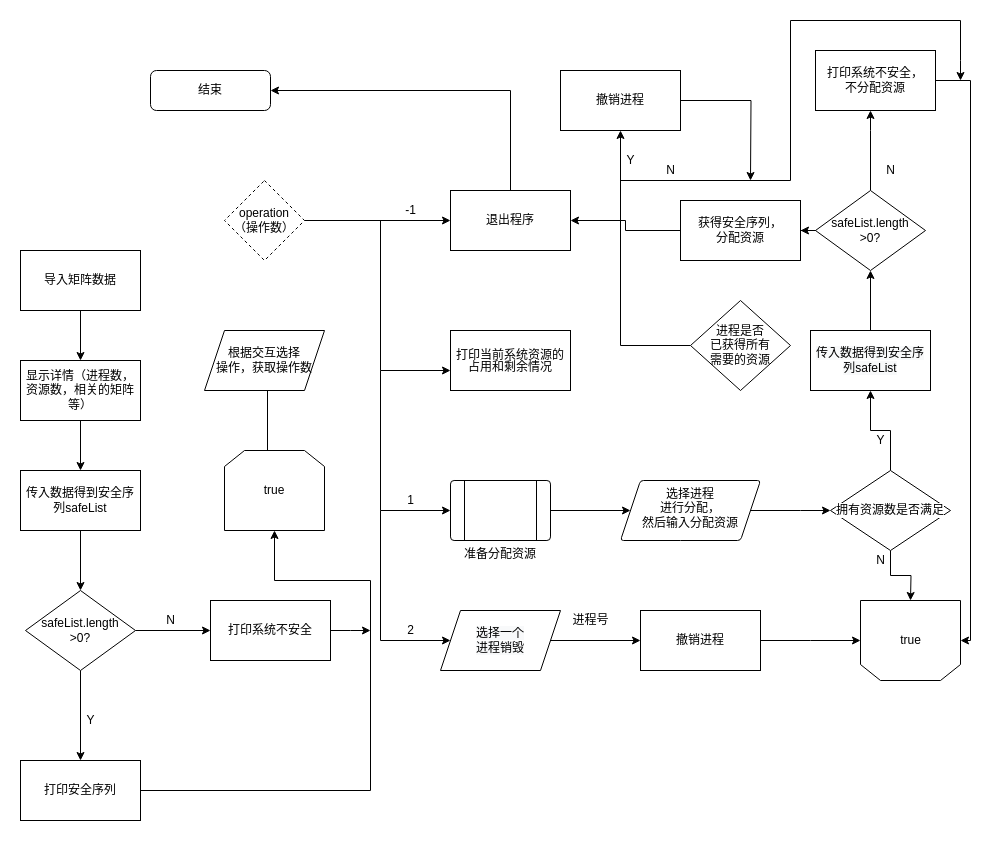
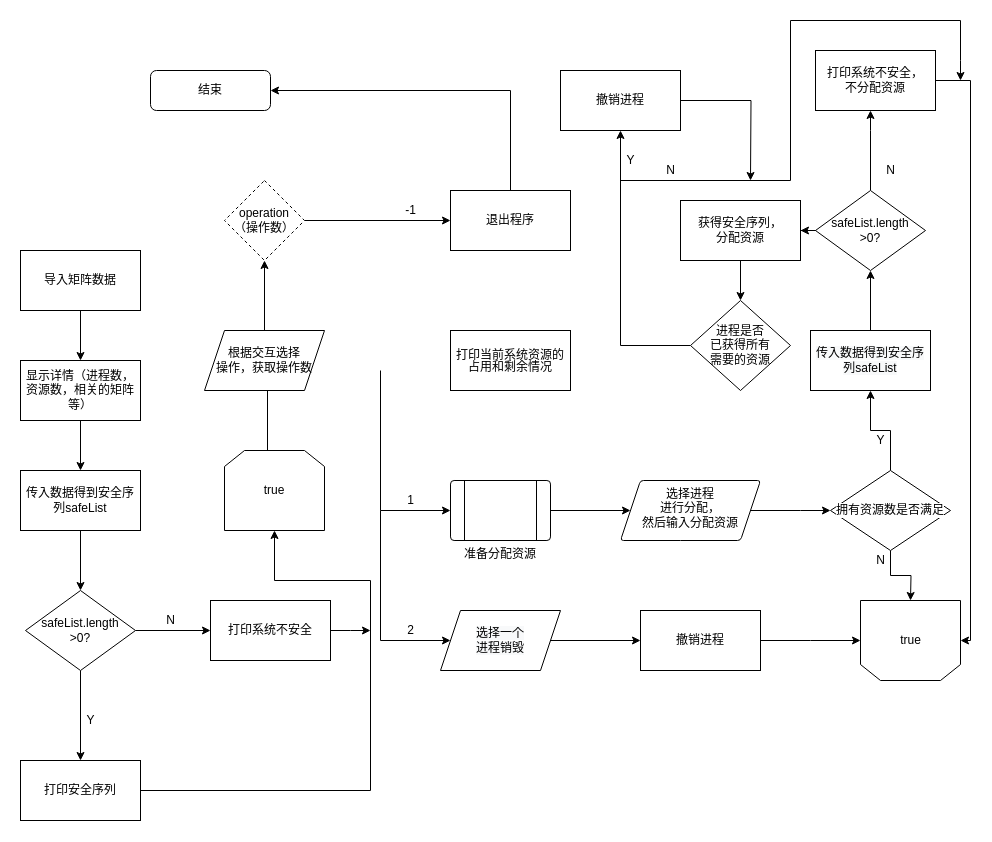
  <mxCell id="0" />
  <mxCell id="1" parent="0" />
  <mxCell id="2" value="结束" style="rounded=1;whiteSpace=wrap;html=1;fontSize=12;glass=0;strokeWidth=1;shadow=0;" parent="1" vertex="1"><mxGeometry x="150" y="70" width="120" height="40" as="geometry" /></mxCell>
  <mxCell id="3" value="" style="edgeStyle=orthogonalEdgeStyle;rounded=0;orthogonalLoop=1;jettySize=auto;html=1;" edge="1" parent="1" source="4" target="6"><mxGeometry relative="1" as="geometry" /></mxCell>
  <mxCell id="4" value="导入矩阵数据" style="rounded=0;whiteSpace=wrap;html=1;" vertex="1" parent="1"><mxGeometry x="20" y="250" width="120" height="60" as="geometry" /></mxCell>
  <mxCell id="5" value="" style="edgeStyle=orthogonalEdgeStyle;rounded=0;orthogonalLoop=1;jettySize=auto;html=1;" edge="1" parent="1" source="6" target="8"><mxGeometry relative="1" as="geometry" /></mxCell>
  <mxCell id="6" value="显示详情（进程数，资源数，相关的矩阵等）" style="whiteSpace=wrap;html=1;rounded=0;" vertex="1" parent="1"><mxGeometry x="20" y="360" width="120" height="60" as="geometry" /></mxCell>
  <mxCell id="7" value="" style="edgeStyle=orthogonalEdgeStyle;rounded=0;orthogonalLoop=1;jettySize=auto;html=1;" edge="1" parent="1" source="8" target="11"><mxGeometry relative="1" as="geometry" /></mxCell>
  <mxCell id="8" value="传入数据得到安全序列safeList" style="whiteSpace=wrap;html=1;rounded=0;" vertex="1" parent="1"><mxGeometry x="20" y="470" width="120" height="60" as="geometry" /></mxCell>
  <mxCell id="9" value="" style="edgeStyle=orthogonalEdgeStyle;rounded=0;orthogonalLoop=1;jettySize=auto;html=1;" edge="1" parent="1" source="11" target="13"><mxGeometry relative="1" as="geometry" /></mxCell>
  <mxCell id="10" value="" style="edgeStyle=orthogonalEdgeStyle;rounded=0;orthogonalLoop=1;jettySize=auto;html=1;" edge="1" parent="1" source="11" target="15"><mxGeometry relative="1" as="geometry" /></mxCell>
  <mxCell id="11" value="safeList.length&lt;br&gt;&amp;gt;0?" style="rhombus;whiteSpace=wrap;html=1;rounded=0;" vertex="1" parent="1"><mxGeometry x="25" y="590" width="110" height="80" as="geometry" /></mxCell>
  <mxCell id="12" style="edgeStyle=orthogonalEdgeStyle;rounded=0;orthogonalLoop=1;jettySize=auto;html=1;entryX=0.5;entryY=1;entryDx=0;entryDy=0;" edge="1" parent="1" source="13" target="19"><mxGeometry relative="1" as="geometry"><mxPoint x="370" y="540" as="targetPoint" /><Array as="points"><mxPoint x="370" y="790" /><mxPoint x="370" y="580" /><mxPoint x="274" y="580" /></Array></mxGeometry></mxCell>
  <mxCell id="13" value="打印安全序列" style="whiteSpace=wrap;html=1;rounded=0;" vertex="1" parent="1"><mxGeometry x="20" y="760" width="120" height="60" as="geometry" /></mxCell>
  <mxCell id="14" style="edgeStyle=orthogonalEdgeStyle;rounded=0;orthogonalLoop=1;jettySize=auto;html=1;" edge="1" parent="1" source="15"><mxGeometry relative="1" as="geometry"><mxPoint x="370" y="630" as="targetPoint" /></mxGeometry></mxCell>
  <mxCell id="15" value="打印系统不安全" style="whiteSpace=wrap;html=1;rounded=0;" vertex="1" parent="1"><mxGeometry x="210" y="600" width="120" height="60" as="geometry" /></mxCell>
  <mxCell id="16" value="Y" style="text;html=1;align=center;verticalAlign=middle;resizable=0;points=[];autosize=1;strokeColor=none;fillColor=none;" vertex="1" parent="1"><mxGeometry x="80" y="710" width="20" height="20" as="geometry" /></mxCell>
  <mxCell id="17" value="N" style="text;html=1;align=center;verticalAlign=middle;resizable=0;points=[];autosize=1;strokeColor=none;fillColor=none;" vertex="1" parent="1"><mxGeometry x="160" y="610" width="20" height="20" as="geometry" /></mxCell>
  <mxCell id="18" value="" style="edgeStyle=orthogonalEdgeStyle;rounded=0;orthogonalLoop=1;jettySize=auto;html=1;exitX=0.5;exitY=0;exitDx=0;exitDy=0;entryX=0.442;entryY=1;entryDx=0;entryDy=0;entryPerimeter=0;" edge="1" parent="1" source="19" target="21"><mxGeometry relative="1" as="geometry"><mxPoint x="410" y="350" as="targetPoint" /><Array as="points"><mxPoint x="267" y="450" /><mxPoint x="267" y="330" /></Array></mxGeometry></mxCell>
  <mxCell id="19" value="true" style="shape=loopLimit;whiteSpace=wrap;html=1;" vertex="1" parent="1"><mxGeometry x="224" y="450" width="100" height="80" as="geometry" /></mxCell>
+ <mxCell id="20" value="" style="edgeStyle=orthogonalEdgeStyle;rounded=0;orthogonalLoop=1;jettySize=auto;html=1;" edge="1" parent="1" source="21" target="25"><mxGeometry relative="1" as="geometry" /></mxCell>
  <mxCell id="21" value="根据交互选择&lt;br&gt;操作，获取操作数" style="shape=parallelogram;perimeter=parallelogramPerimeter;whiteSpace=wrap;html=1;fixedSize=1;" vertex="1" parent="1"><mxGeometry x="204" y="330" width="120" height="60" as="geometry" /></mxCell>
  <mxCell id="22" style="edgeStyle=orthogonalEdgeStyle;rounded=0;orthogonalLoop=1;jettySize=auto;html=1;exitX=0.5;exitY=1;exitDx=0;exitDy=0;" edge="1" parent="1" source="21" target="21"><mxGeometry relative="1" as="geometry" /></mxCell>
  <mxCell id="23" value="" style="edgeStyle=orthogonalEdgeStyle;rounded=0;orthogonalLoop=1;jettySize=auto;html=1;exitX=1;exitY=0.5;exitDx=0;exitDy=0;entryX=0;entryY=0.5;entryDx=0;entryDy=0;" edge="1" parent="1" source="25" target="27"><mxGeometry relative="1" as="geometry"><mxPoint x="430" y="300" as="targetPoint" /><Array as="points" /></mxGeometry></mxCell>
- <mxCell id="24" value="" style="edgeStyle=orthogonalEdgeStyle;rounded=0;orthogonalLoop=1;jettySize=auto;html=1;" edge="1" parent="1" source="25" target="28"><mxGeometry relative="1" as="geometry"><Array as="points"><mxPoint x="380" y="220" /><mxPoint x="380" y="370" /></Array></mxGeometry></mxCell>
  <mxCell id="25" value="operation&lt;br&gt;（操作数）" style="rhombus;whiteSpace=wrap;html=1;dashed=1;" vertex="1" parent="1"><mxGeometry x="224" y="180" width="80" height="80" as="geometry" /></mxCell>
  <mxCell id="26" value="" style="edgeStyle=orthogonalEdgeStyle;rounded=0;orthogonalLoop=1;jettySize=auto;html=1;fontFamily=Helvetica;fontSize=12;fontColor=#000000;entryX=1;entryY=0.5;entryDx=0;entryDy=0;" edge="1" parent="1" source="27" target="2"><mxGeometry relative="1" as="geometry"><mxPoint x="510" y="110" as="targetPoint" /><Array as="points"><mxPoint x="510" y="90" /></Array></mxGeometry></mxCell>
  <mxCell id="27" value="退出程序" style="whiteSpace=wrap;html=1;" vertex="1" parent="1"><mxGeometry x="450" y="190" width="120" height="60" as="geometry" /></mxCell>
  <mxCell id="28" value="&lt;p style=&quot;line-height: 1&quot;&gt;打印&lt;span style=&quot;background-color: rgb(255 , 255 , 255)&quot;&gt;当前系统资源的占用和剩余情况&lt;/span&gt;&lt;/p&gt;" style="whiteSpace=wrap;html=1;" vertex="1" parent="1"><mxGeometry x="450" y="330" width="120" height="60" as="geometry" /></mxCell>
  <mxCell id="29" value="" style="endArrow=classic;html=1;rounded=0;" edge="1" parent="1"><mxGeometry width="50" height="50" relative="1" as="geometry"><mxPoint x="380" y="370" as="sourcePoint" /><mxPoint x="450" y="510" as="targetPoint" /><Array as="points"><mxPoint x="380" y="510" /></Array></mxGeometry></mxCell>
  <mxCell id="30" value="" style="endArrow=classic;html=1;rounded=0;" edge="1" parent="1"><mxGeometry width="50" height="50" relative="1" as="geometry"><mxPoint x="380" y="510" as="sourcePoint" /><mxPoint x="450" y="640" as="targetPoint" /><Array as="points"><mxPoint x="380" y="640" /></Array></mxGeometry></mxCell>
  <mxCell id="31" value="-1" style="text;html=1;align=center;verticalAlign=middle;resizable=0;points=[];autosize=1;strokeColor=none;fillColor=none;" vertex="1" parent="1"><mxGeometry x="395" y="200" width="30" height="20" as="geometry" /></mxCell>
  <mxCell id="32" value="1" style="text;html=1;align=center;verticalAlign=middle;resizable=0;points=[];autosize=1;strokeColor=none;fillColor=none;" vertex="1" parent="1"><mxGeometry x="400" y="490" width="20" height="20" as="geometry" /></mxCell>
  <mxCell id="33" value="2" style="text;html=1;align=center;verticalAlign=middle;resizable=0;points=[];autosize=1;strokeColor=none;fillColor=none;" vertex="1" parent="1"><mxGeometry x="400" y="620" width="20" height="20" as="geometry" /></mxCell>
  <mxCell id="34" value="" style="edgeStyle=orthogonalEdgeStyle;rounded=0;orthogonalLoop=1;jettySize=auto;html=1;fontFamily=Helvetica;fontSize=12;fontColor=#000000;" edge="1" parent="1" source="35" target="44"><mxGeometry relative="1" as="geometry" /></mxCell>
  <mxCell id="35" value="准备分配资源" style="verticalLabelPosition=bottom;verticalAlign=top;html=1;shape=process;whiteSpace=wrap;rounded=1;size=0.14;arcSize=6;labelBackgroundColor=#FFFFFF;fontFamily=Helvetica;fontSize=12;fontColor=#000000;" vertex="1" parent="1"><mxGeometry x="450" y="480" width="100" height="60" as="geometry" /></mxCell>
  <mxCell id="36" value="" style="edgeStyle=orthogonalEdgeStyle;rounded=0;orthogonalLoop=1;jettySize=auto;html=1;fontFamily=Helvetica;fontSize=12;fontColor=#000000;" edge="1" parent="1" source="37" target="39"><mxGeometry relative="1" as="geometry" /></mxCell>
  <mxCell id="37" value="&lt;span style=&quot;background-color: rgb(248 , 249 , 250)&quot;&gt;选择一个&lt;br&gt;进程销毁&lt;/span&gt;" style="shape=parallelogram;perimeter=parallelogramPerimeter;whiteSpace=wrap;html=1;fixedSize=1;labelBackgroundColor=#FFFFFF;fontFamily=Helvetica;fontSize=12;fontColor=#000000;" vertex="1" parent="1"><mxGeometry x="440" y="610" width="120" height="60" as="geometry" /></mxCell>
  <mxCell id="38" value="" style="edgeStyle=orthogonalEdgeStyle;rounded=0;orthogonalLoop=1;jettySize=auto;html=1;fontFamily=Helvetica;fontSize=12;fontColor=#000000;" edge="1" parent="1" source="39" target="41"><mxGeometry relative="1" as="geometry"><Array as="points"><mxPoint x="810" y="640" /></Array></mxGeometry></mxCell>
  <mxCell id="39" value="撤销进程" style="whiteSpace=wrap;html=1;fontColor=#000000;labelBackgroundColor=#FFFFFF;" vertex="1" parent="1"><mxGeometry x="640" y="610" width="120" height="60" as="geometry" /></mxCell>
- <mxCell id="40" value="进程号" style="text;html=1;align=center;verticalAlign=middle;resizable=0;points=[];autosize=1;strokeColor=none;fillColor=none;fontSize=12;fontFamily=Helvetica;fontColor=#000000;" vertex="1" parent="1"><mxGeometry x="565" y="610" width="50" height="20" as="geometry" /></mxCell>
  <mxCell id="41" value="" style="shape=loopLimit;whiteSpace=wrap;html=1;rotation=-180;" vertex="1" parent="1"><mxGeometry x="860" y="600" width="100" height="80" as="geometry" /></mxCell>
  <mxCell id="42" value="&lt;span style=&quot;background-color: rgb(255 , 255 , 255)&quot;&gt;true&lt;/span&gt;" style="text;html=1;align=center;verticalAlign=middle;resizable=0;points=[];autosize=1;strokeColor=none;fillColor=none;fontSize=12;fontFamily=Helvetica;fontColor=#000000;" vertex="1" parent="1"><mxGeometry x="890" y="630" width="40" height="20" as="geometry" /></mxCell>
  <mxCell id="43" value="" style="edgeStyle=orthogonalEdgeStyle;rounded=0;orthogonalLoop=1;jettySize=auto;html=1;fontFamily=Helvetica;fontSize=12;fontColor=#000000;" edge="1" parent="1" source="44"><mxGeometry relative="1" as="geometry"><mxPoint x="830" y="510" as="targetPoint" /><Array as="points"><mxPoint x="800" y="510" /><mxPoint x="800" y="510" /></Array></mxGeometry></mxCell>
  <mxCell id="44" value="选择进程&lt;br&gt;进行分配，&lt;br&gt;然后输入分配资源" style="shape=parallelogram;perimeter=parallelogramPerimeter;whiteSpace=wrap;html=1;fixedSize=1;verticalAlign=top;fontColor=#000000;rounded=1;arcSize=6;labelBackgroundColor=#FFFFFF;" vertex="1" parent="1"><mxGeometry x="620" y="480" width="140" height="60" as="geometry" /></mxCell>
  <mxCell id="45" value="" style="edgeStyle=orthogonalEdgeStyle;rounded=0;orthogonalLoop=1;jettySize=auto;html=1;fontFamily=Helvetica;fontSize=12;fontColor=#000000;" edge="1" parent="1" source="47"><mxGeometry relative="1" as="geometry"><mxPoint x="910" y="600" as="targetPoint" /></mxGeometry></mxCell>
  <mxCell id="46" value="" style="edgeStyle=orthogonalEdgeStyle;rounded=0;orthogonalLoop=1;jettySize=auto;html=1;fontFamily=Helvetica;fontSize=12;fontColor=#000000;" edge="1" parent="1" source="47" target="50"><mxGeometry relative="1" as="geometry" /></mxCell>
  <mxCell id="47" value="拥有资源数是否满足" style="rhombus;whiteSpace=wrap;html=1;labelBackgroundColor=#FFFFFF;fontFamily=Helvetica;fontSize=12;fontColor=#000000;" vertex="1" parent="1"><mxGeometry x="830" y="470" width="120" height="80" as="geometry" /></mxCell>
  <mxCell id="48" value="N" style="text;html=1;align=center;verticalAlign=middle;resizable=0;points=[];autosize=1;strokeColor=none;fillColor=none;fontSize=12;fontFamily=Helvetica;fontColor=#000000;" vertex="1" parent="1"><mxGeometry x="870" y="550" width="20" height="20" as="geometry" /></mxCell>
  <mxCell id="49" value="" style="edgeStyle=orthogonalEdgeStyle;rounded=0;orthogonalLoop=1;jettySize=auto;html=1;fontFamily=Helvetica;fontSize=12;fontColor=#000000;" edge="1" parent="1" source="50" target="54"><mxGeometry relative="1" as="geometry" /></mxCell>
  <mxCell id="50" value="&lt;span style=&quot;background-color: rgb(248 , 249 , 250)&quot;&gt;传入数据得到安全序列safeList&lt;/span&gt;" style="whiteSpace=wrap;html=1;fontColor=#000000;labelBackgroundColor=#FFFFFF;" vertex="1" parent="1"><mxGeometry x="810" y="330" width="120" height="60" as="geometry" /></mxCell>
  <mxCell id="51" value="Y" style="text;html=1;align=center;verticalAlign=middle;resizable=0;points=[];autosize=1;strokeColor=none;fillColor=none;fontSize=12;fontFamily=Helvetica;fontColor=#000000;" vertex="1" parent="1"><mxGeometry x="870" y="430" width="20" height="20" as="geometry" /></mxCell>
  <mxCell id="52" value="" style="edgeStyle=orthogonalEdgeStyle;rounded=0;orthogonalLoop=1;jettySize=auto;html=1;fontFamily=Helvetica;fontSize=12;fontColor=#000000;" edge="1" parent="1" source="54" target="56"><mxGeometry relative="1" as="geometry" /></mxCell>
  <mxCell id="53" value="" style="edgeStyle=orthogonalEdgeStyle;rounded=0;orthogonalLoop=1;jettySize=auto;html=1;fontFamily=Helvetica;fontSize=12;fontColor=#000000;" edge="1" parent="1" source="54" target="58"><mxGeometry relative="1" as="geometry"><Array as="points"><mxPoint x="870" y="130" /><mxPoint x="870" y="130" /></Array></mxGeometry></mxCell>
  <mxCell id="54" value="safeList.length&lt;br&gt;&amp;gt;0?" style="rhombus;whiteSpace=wrap;html=1;rounded=0;" vertex="1" parent="1"><mxGeometry x="815" y="190" width="110" height="80" as="geometry" /></mxCell>
- <mxCell id="55" value="" style="edgeStyle=orthogonalEdgeStyle;rounded=0;orthogonalLoop=1;jettySize=auto;html=1;fontFamily=Helvetica;fontSize=12;fontColor=#000000;" edge="1" parent="1" source="56" target="27"><mxGeometry relative="1" as="geometry" /></mxCell>
+ <mxCell id="55" value="" style="edgeStyle=orthogonalEdgeStyle;rounded=0;orthogonalLoop=1;jettySize=auto;html=1;fontFamily=Helvetica;fontSize=12;fontColor=#000000;" edge="1" parent="1" source="56" target="61"><mxGeometry relative="1" as="geometry" /></mxCell>
  <mxCell id="56" value="获得安全序列，&lt;br&gt;分配资源" style="whiteSpace=wrap;html=1;rounded=0;" vertex="1" parent="1"><mxGeometry x="680" y="200" width="120" height="60" as="geometry" /></mxCell>
  <mxCell id="57" value="" style="edgeStyle=orthogonalEdgeStyle;rounded=0;orthogonalLoop=1;jettySize=auto;html=1;fontFamily=Helvetica;fontSize=12;fontColor=#000000;entryX=0;entryY=0.5;entryDx=0;entryDy=0;exitX=1;exitY=0.5;exitDx=0;exitDy=0;" edge="1" parent="1" source="58" target="41"><mxGeometry relative="1" as="geometry"><mxPoint x="1060" y="770" as="targetPoint" /><Array as="points"><mxPoint x="970" y="80" /><mxPoint x="970" y="640" /></Array></mxGeometry></mxCell>
  <mxCell id="58" value="&lt;span&gt;打印系统不安全，&lt;br&gt;不分配资源&lt;br&gt;&lt;/span&gt;" style="whiteSpace=wrap;html=1;rounded=0;" vertex="1" parent="1"><mxGeometry x="815" y="50" width="120" height="60" as="geometry" /></mxCell>
  <mxCell id="59" value="N" style="text;html=1;align=center;verticalAlign=middle;resizable=0;points=[];autosize=1;strokeColor=none;fillColor=none;fontSize=12;fontFamily=Helvetica;fontColor=#000000;" vertex="1" parent="1"><mxGeometry x="880" y="160" width="20" height="20" as="geometry" /></mxCell>
  <mxCell id="60" value="" style="edgeStyle=orthogonalEdgeStyle;rounded=0;orthogonalLoop=1;jettySize=auto;html=1;fontFamily=Helvetica;fontSize=12;fontColor=#000000;" edge="1" parent="1" source="61" target="63"><mxGeometry relative="1" as="geometry" /></mxCell>
  <mxCell id="61" value="进程是否&lt;br&gt;已获得所有&lt;br&gt;需要的资源" style="rhombus;whiteSpace=wrap;html=1;rounded=0;" vertex="1" parent="1"><mxGeometry x="690" y="300" width="100" height="90" as="geometry" /></mxCell>
  <mxCell id="62" value="" style="edgeStyle=orthogonalEdgeStyle;rounded=0;orthogonalLoop=1;jettySize=auto;html=1;fontFamily=Helvetica;fontSize=12;fontColor=#000000;" edge="1" parent="1" source="63"><mxGeometry relative="1" as="geometry"><mxPoint x="750" y="180" as="targetPoint" /></mxGeometry></mxCell>
  <mxCell id="63" value="撤销进程" style="whiteSpace=wrap;html=1;rounded=0;" vertex="1" parent="1"><mxGeometry x="560" y="70" width="120" height="60" as="geometry" /></mxCell>
  <mxCell id="64" value="Y" style="text;html=1;align=center;verticalAlign=middle;resizable=0;points=[];autosize=1;strokeColor=none;fillColor=none;fontSize=12;fontFamily=Helvetica;fontColor=#000000;" vertex="1" parent="1"><mxGeometry x="620" y="150" width="20" height="20" as="geometry" /></mxCell>
  <mxCell id="65" value="" style="endArrow=classic;html=1;rounded=0;fontFamily=Helvetica;fontSize=12;fontColor=#000000;" edge="1" parent="1"><mxGeometry width="50" height="50" relative="1" as="geometry"><mxPoint x="790" y="180" as="sourcePoint" /><mxPoint x="960" y="80" as="targetPoint" /><Array as="points"><mxPoint x="790" y="20" /><mxPoint x="960" y="20" /><mxPoint x="960" y="60" /><mxPoint x="960" y="80" /></Array></mxGeometry></mxCell>
  <mxCell id="66" value="N" style="text;html=1;align=center;verticalAlign=middle;resizable=0;points=[];autosize=1;strokeColor=none;fillColor=none;fontSize=12;fontFamily=Helvetica;fontColor=#000000;" vertex="1" parent="1"><mxGeometry x="660" y="160" width="20" height="20" as="geometry" /></mxCell>
  <mxCell id="67" style="edgeStyle=orthogonalEdgeStyle;rounded=0;orthogonalLoop=1;jettySize=auto;html=1;exitX=0.5;exitY=1;exitDx=0;exitDy=0;fontFamily=Helvetica;fontSize=12;fontColor=#000000;" edge="1" parent="1" source="58" target="58"><mxGeometry relative="1" as="geometry" /></mxCell>
  <mxCell id="68" value="" style="endArrow=none;html=1;rounded=0;fontFamily=Helvetica;fontSize=12;fontColor=#000000;" edge="1" parent="1"><mxGeometry width="50" height="50" relative="1" as="geometry"><mxPoint x="620" y="180" as="sourcePoint" /><mxPoint x="790" y="180" as="targetPoint" /><Array as="points" /></mxGeometry></mxCell>
